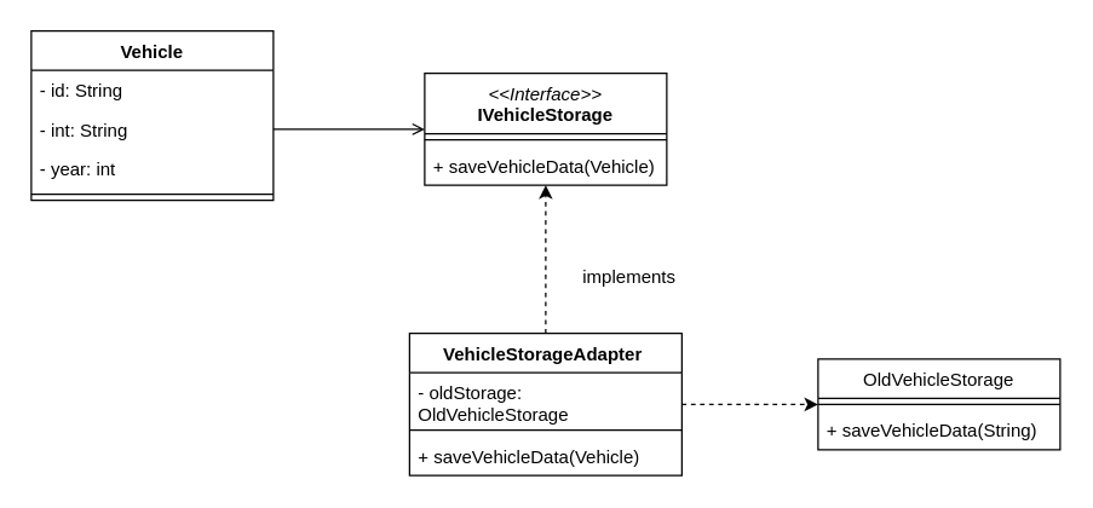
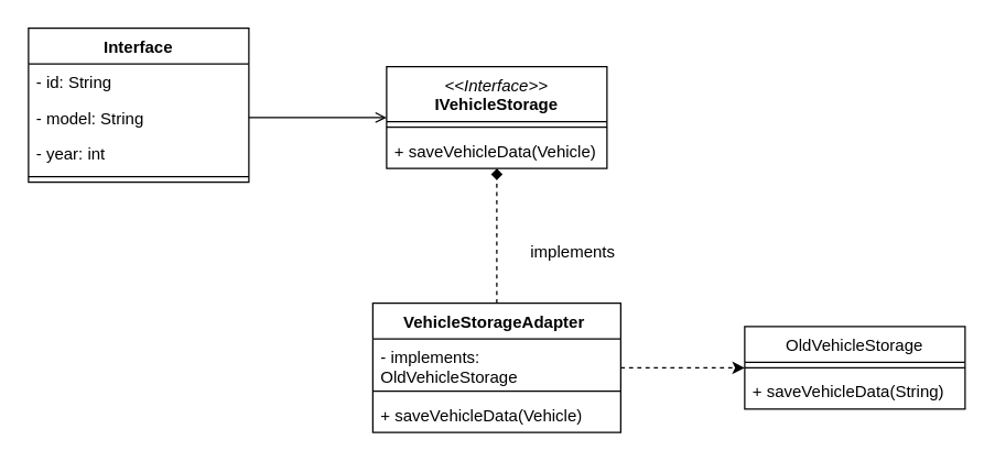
  <mxCell id="0" />
  <mxCell id="1" parent="0" />
  <mxCell id="2" value="&lt;span style=&quot;font-weight: 400;&quot;&gt;OldVehicleStorage&lt;/span&gt;" style="swimlane;fontStyle=1;align=center;verticalAlign=top;childLayout=stackLayout;horizontal=1;startSize=26;horizontalStack=0;resizeParent=1;resizeParentMax=0;resizeLast=0;collapsible=1;marginBottom=0;whiteSpace=wrap;html=1;" vertex="1" parent="1"><mxGeometry x="540" y="237" width="160" height="60" as="geometry" /></mxCell>
  <mxCell id="3" value="" style="line;strokeWidth=1;fillColor=none;align=left;verticalAlign=middle;spacingTop=-1;spacingLeft=3;spacingRight=3;rotatable=0;labelPosition=right;points=[];portConstraint=eastwest;strokeColor=inherit;" vertex="1" parent="2"><mxGeometry y="26" width="160" height="8" as="geometry" /></mxCell>
  <mxCell id="4" value="+ saveVehicleData(String)" style="text;strokeColor=none;fillColor=none;align=left;verticalAlign=top;spacingLeft=4;spacingRight=4;overflow=hidden;rotatable=0;points=[[0,0.5],[1,0.5]];portConstraint=eastwest;whiteSpace=wrap;html=1;" vertex="1" parent="2"><mxGeometry y="34" width="160" height="26" as="geometry" /></mxCell>
  <mxCell id="5" value="&lt;i style=&quot;font-weight: 400;&quot;&gt;&amp;lt;&amp;lt;Interface&amp;gt;&amp;gt;&lt;/i&gt;&lt;br style=&quot;font-weight: 400;&quot;&gt;IVehicleStorage" style="swimlane;fontStyle=1;align=center;verticalAlign=top;childLayout=stackLayout;horizontal=1;startSize=40;horizontalStack=0;resizeParent=1;resizeParentMax=0;resizeLast=0;collapsible=1;marginBottom=0;whiteSpace=wrap;html=1;" vertex="1" parent="1"><mxGeometry x="280" y="48" width="160" height="74" as="geometry" /></mxCell>
  <mxCell id="6" value="" style="line;strokeWidth=1;fillColor=none;align=left;verticalAlign=middle;spacingTop=-1;spacingLeft=3;spacingRight=3;rotatable=0;labelPosition=right;points=[];portConstraint=eastwest;strokeColor=inherit;" vertex="1" parent="5"><mxGeometry y="40" width="160" height="8" as="geometry" /></mxCell>
  <mxCell id="7" value="+ saveVehicleData(Vehicle)" style="text;strokeColor=none;fillColor=none;align=left;verticalAlign=top;spacingLeft=4;spacingRight=4;overflow=hidden;rotatable=0;points=[[0,0.5],[1,0.5]];portConstraint=eastwest;whiteSpace=wrap;html=1;" vertex="1" parent="5"><mxGeometry y="48" width="160" height="26" as="geometry" /></mxCell>
- <mxCell id="8" value="Vehicle" style="swimlane;fontStyle=1;align=center;verticalAlign=top;childLayout=stackLayout;horizontal=1;startSize=26;horizontalStack=0;resizeParent=1;resizeParentMax=0;resizeLast=0;collapsible=1;marginBottom=0;whiteSpace=wrap;html=1;" vertex="1" parent="1"><mxGeometry x="20" y="20" width="160" height="112" as="geometry" /></mxCell>
+ <mxCell id="8" value="Interface" style="swimlane;fontStyle=1;align=center;verticalAlign=top;childLayout=stackLayout;horizontal=1;startSize=26;horizontalStack=0;resizeParent=1;resizeParentMax=0;resizeLast=0;collapsible=1;marginBottom=0;whiteSpace=wrap;html=1;" vertex="1" parent="1"><mxGeometry x="20" y="20" width="160" height="112" as="geometry" /></mxCell>
  <mxCell id="9" value="- id: String" style="text;strokeColor=none;fillColor=none;align=left;verticalAlign=top;spacingLeft=4;spacingRight=4;overflow=hidden;rotatable=0;points=[[0,0.5],[1,0.5]];portConstraint=eastwest;whiteSpace=wrap;html=1;" vertex="1" parent="8"><mxGeometry y="26" width="160" height="26" as="geometry" /></mxCell>
- <mxCell id="10" value="- int: String" style="text;strokeColor=none;fillColor=none;align=left;verticalAlign=top;spacingLeft=4;spacingRight=4;overflow=hidden;rotatable=0;points=[[0,0.5],[1,0.5]];portConstraint=eastwest;whiteSpace=wrap;html=1;" vertex="1" parent="8"><mxGeometry y="52" width="160" height="26" as="geometry" /></mxCell>
+ <mxCell id="10" value="- model: String" style="text;strokeColor=none;fillColor=none;align=left;verticalAlign=top;spacingLeft=4;spacingRight=4;overflow=hidden;rotatable=0;points=[[0,0.5],[1,0.5]];portConstraint=eastwest;whiteSpace=wrap;html=1;" vertex="1" parent="8"><mxGeometry y="52" width="160" height="26" as="geometry" /></mxCell>
  <mxCell id="11" value="- year: int" style="text;strokeColor=none;fillColor=none;align=left;verticalAlign=top;spacingLeft=4;spacingRight=4;overflow=hidden;rotatable=0;points=[[0,0.5],[1,0.5]];portConstraint=eastwest;whiteSpace=wrap;html=1;" vertex="1" parent="8"><mxGeometry y="78" width="160" height="26" as="geometry" /></mxCell>
  <mxCell id="12" value="" style="line;strokeWidth=1;fillColor=none;align=left;verticalAlign=middle;spacingTop=-1;spacingLeft=3;spacingRight=3;rotatable=0;labelPosition=right;points=[];portConstraint=eastwest;strokeColor=inherit;" vertex="1" parent="8"><mxGeometry y="104" width="160" height="8" as="geometry" /></mxCell>
  <mxCell id="13" style="edgeStyle=orthogonalEdgeStyle;rounded=0;orthogonalLoop=1;jettySize=auto;html=1;dashed=1;" edge="1" parent="1" source="15" target="2"><mxGeometry relative="1" as="geometry" /></mxCell>
- <mxCell id="14" style="edgeStyle=orthogonalEdgeStyle;rounded=0;orthogonalLoop=1;jettySize=auto;html=1;dashed=1;" edge="1" parent="1" source="15" target="5"><mxGeometry relative="1" as="geometry" /></mxCell>
+ <mxCell id="14" style="edgeStyle=orthogonalEdgeStyle;rounded=0;orthogonalLoop=1;jettySize=auto;html=1;dashed=1;endArrow=diamond;" edge="1" parent="1" source="15" target="5"><mxGeometry relative="1" as="geometry" /></mxCell>
  <mxCell id="15" value="VehicleStorageAdapter&amp;nbsp;" style="swimlane;fontStyle=1;align=center;verticalAlign=top;childLayout=stackLayout;horizontal=1;startSize=26;horizontalStack=0;resizeParent=1;resizeParentMax=0;resizeLast=0;collapsible=1;marginBottom=0;whiteSpace=wrap;html=1;" vertex="1" parent="1"><mxGeometry x="270" y="220" width="180" height="94" as="geometry" /></mxCell>
- <mxCell id="16" value="- oldStorage: OldVehicleStorage&amp;nbsp;" style="text;strokeColor=none;fillColor=none;align=left;verticalAlign=top;spacingLeft=4;spacingRight=4;overflow=hidden;rotatable=0;points=[[0,0.5],[1,0.5]];portConstraint=eastwest;whiteSpace=wrap;html=1;" vertex="1" parent="15"><mxGeometry y="26" width="180" height="34" as="geometry" /></mxCell>
+ <mxCell id="16" value="- implements: OldVehicleStorage&amp;nbsp;" style="text;strokeColor=none;fillColor=none;align=left;verticalAlign=top;spacingLeft=4;spacingRight=4;overflow=hidden;rotatable=0;points=[[0,0.5],[1,0.5]];portConstraint=eastwest;whiteSpace=wrap;html=1;" vertex="1" parent="15"><mxGeometry y="26" width="180" height="34" as="geometry" /></mxCell>
  <mxCell id="17" value="" style="line;strokeWidth=1;fillColor=none;align=left;verticalAlign=middle;spacingTop=-1;spacingLeft=3;spacingRight=3;rotatable=0;labelPosition=right;points=[];portConstraint=eastwest;strokeColor=inherit;" vertex="1" parent="15"><mxGeometry y="60" width="180" height="8" as="geometry" /></mxCell>
  <mxCell id="18" value="+ saveVehicleData(Vehicle)" style="text;strokeColor=none;fillColor=none;align=left;verticalAlign=top;spacingLeft=4;spacingRight=4;overflow=hidden;rotatable=0;points=[[0,0.5],[1,0.5]];portConstraint=eastwest;whiteSpace=wrap;html=1;" vertex="1" parent="15"><mxGeometry y="68" width="180" height="26" as="geometry" /></mxCell>
  <mxCell id="19" style="edgeStyle=orthogonalEdgeStyle;rounded=0;orthogonalLoop=1;jettySize=auto;html=1;endArrow=open;" edge="1" parent="1" source="10" target="5"><mxGeometry relative="1" as="geometry" /></mxCell>
  <mxCell id="20" value="implements" style="text;html=1;align=center;verticalAlign=middle;resizable=0;points=[];autosize=1;strokeColor=none;fillColor=none;" vertex="1" parent="1"><mxGeometry x="375" y="168" width="80" height="30" as="geometry" /></mxCell>
